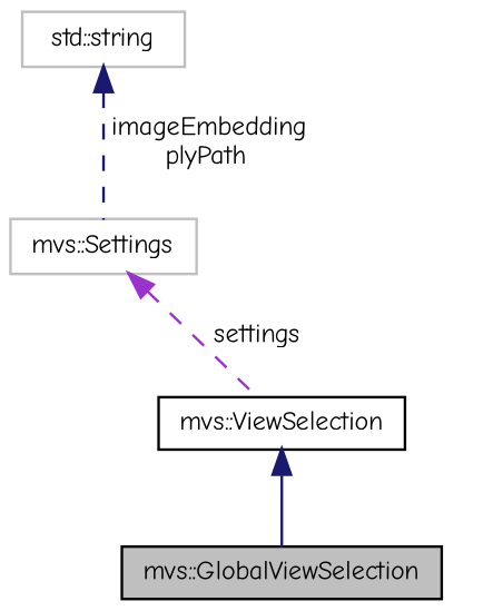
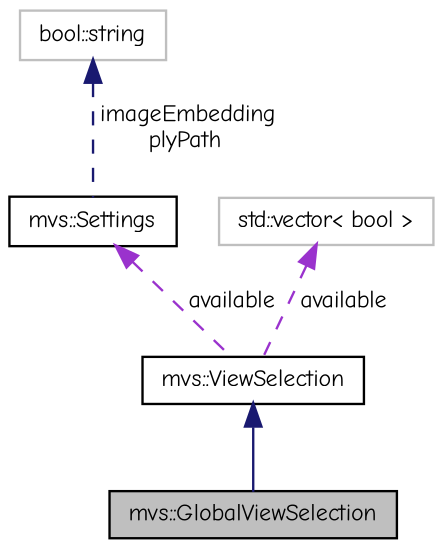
  digraph {
    fontname="Comic Neue"
    node [color=black fillcolor=white fontname="Comic Neue" fontsize=10 shape=record style=filled]
    edge [color=midnightblue dir=back fontname="Comic Neue" fontsize=10 labelfontname=FreeSans labelfontsize=10 style=dashed]
    n1 [fillcolor=grey75 fontcolor=black height=0.2 label="mvs::GlobalViewSelection" width=0.4]
    n2 [height=0.2 label="mvs::ViewSelection" width=0.4]
-   n3 [color=grey75 height=0.2 label="mvs::Settings" width=0.4]
-   n4 [color=grey75 height=0.2 label="std::string" width=0.4]
+   n3 [height=0.2 label="mvs::Settings" width=0.4]
+   n4 [color=grey75 height=0.2 label="bool::string" width=0.4]
+   n5 [color=grey75 height=0.2 label="std::vector\< bool \>" width=0.4]
    n2 -> n1 [style=solid]
-   n3 -> n2 [color=darkorchid3 label=" settings"]
+   n3 -> n2 [color=darkorchid3 label=" available"]
    n4 -> n3 [label=" imageEmbedding\nplyPath"]
+   n5 -> n2 [color=darkorchid3 label=" available"]
  }
